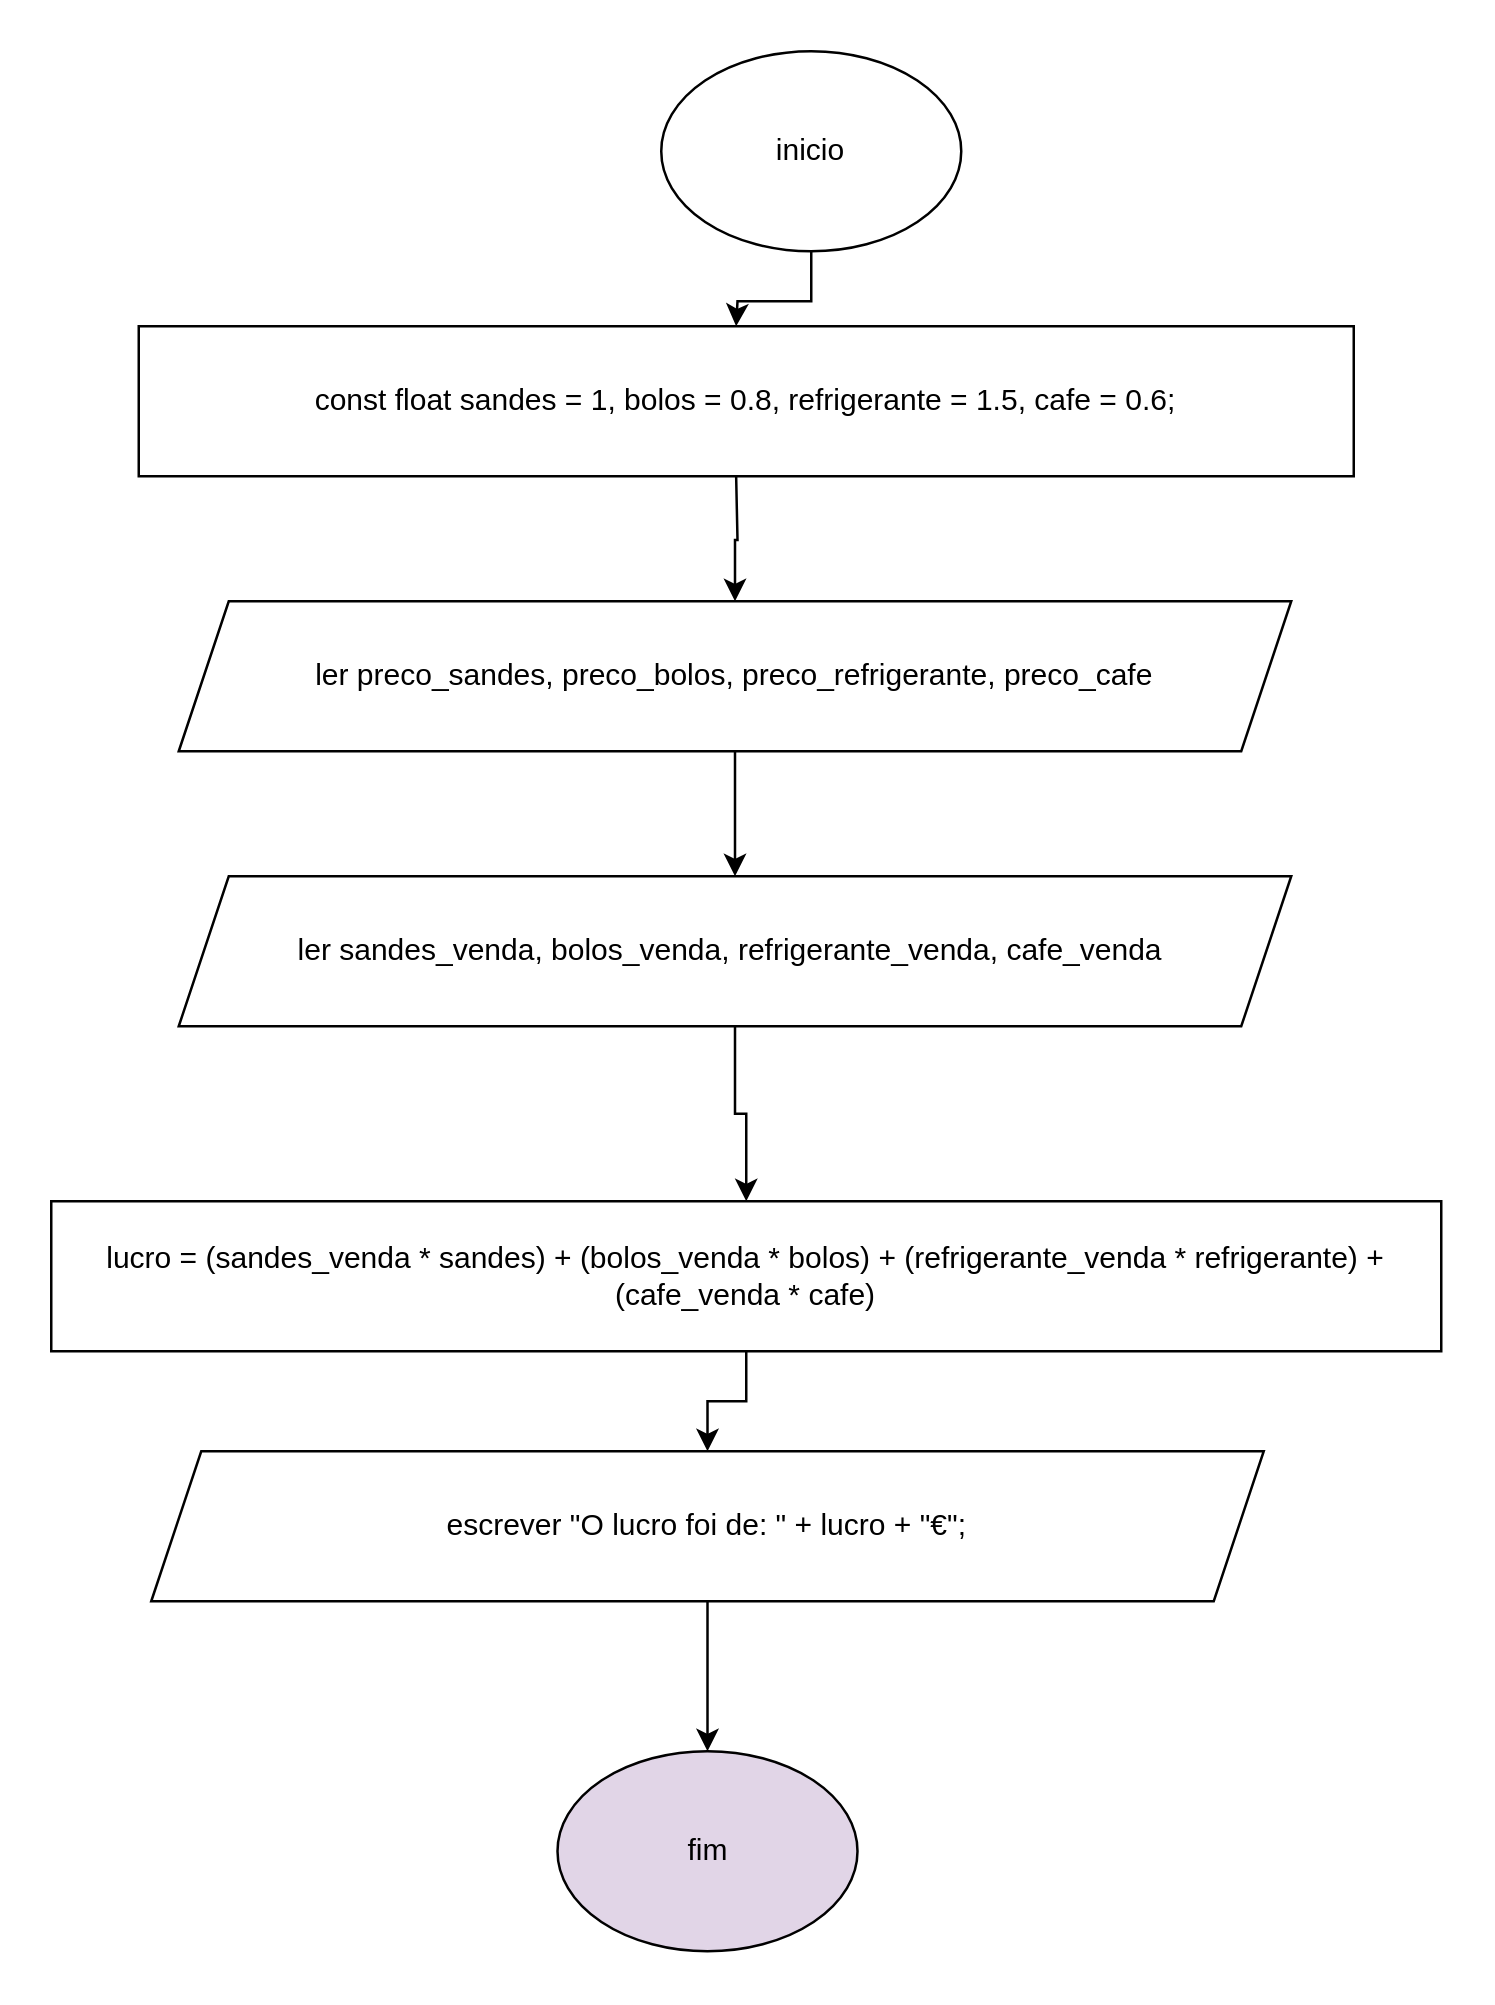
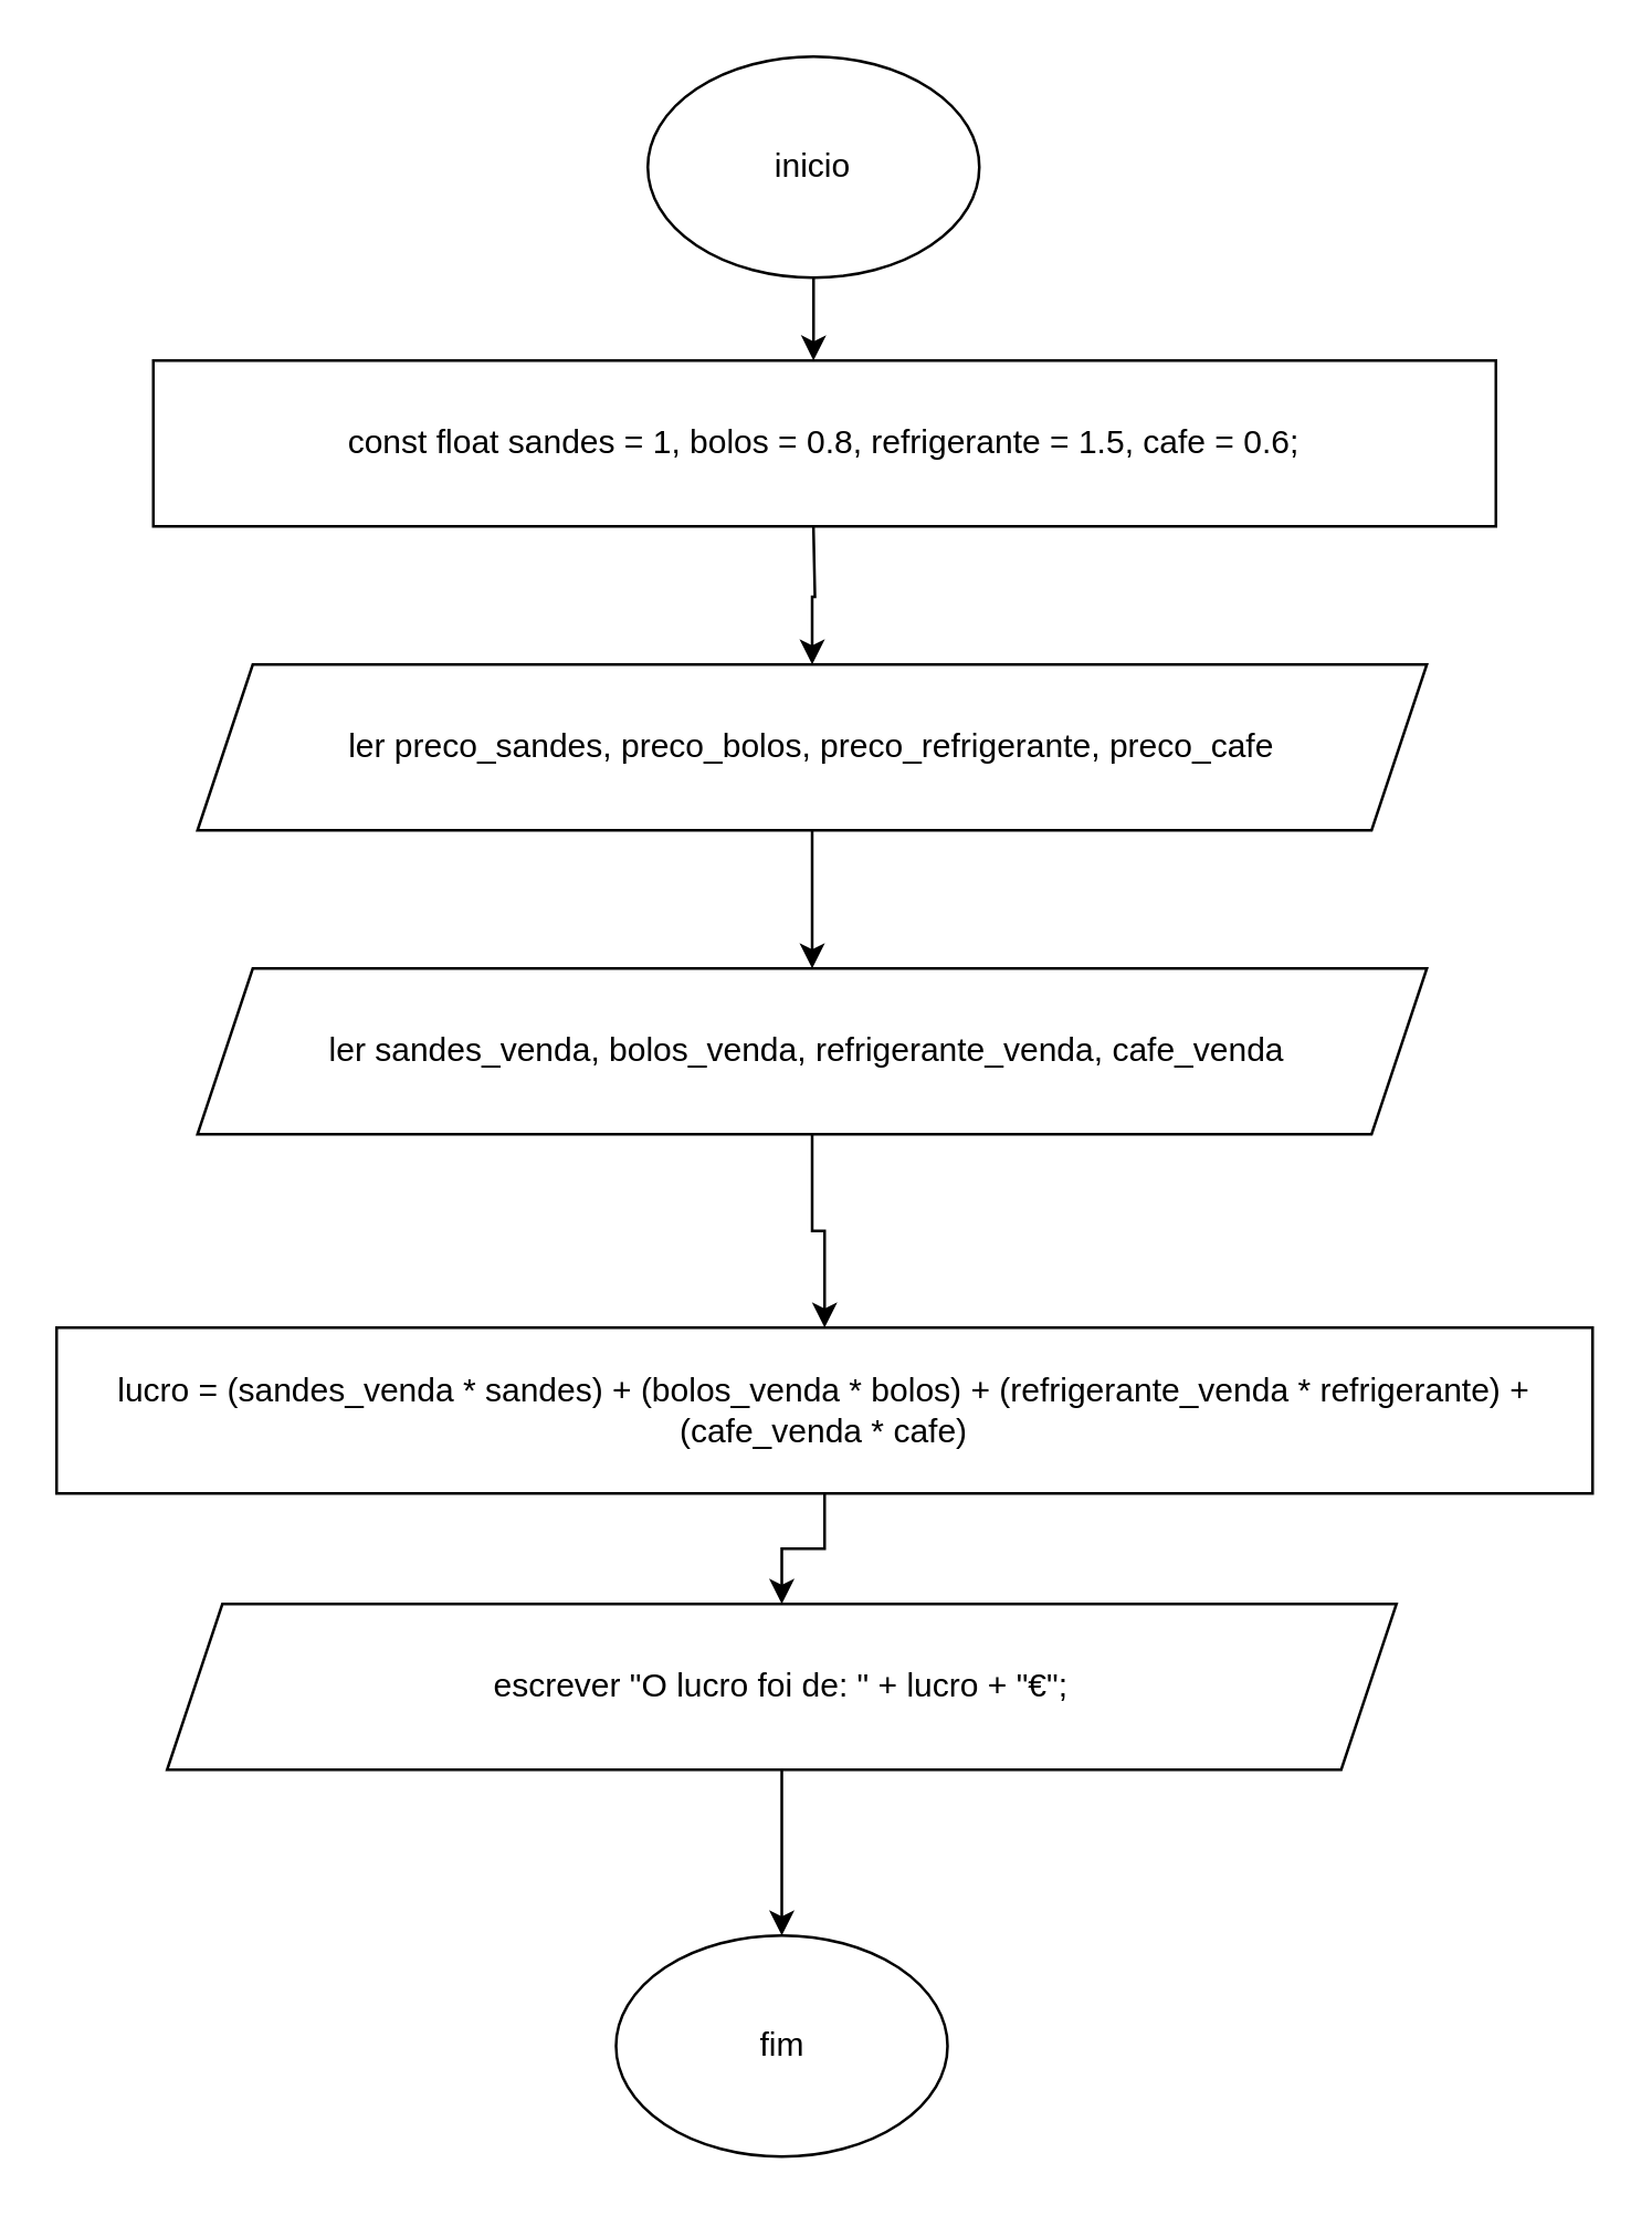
  <mxCell id="0" />
  <mxCell id="1" parent="0" />
  <mxCell id="2" value="" style="edgeStyle=orthogonalEdgeStyle;rounded=0;orthogonalLoop=1;jettySize=auto;html=1;" edge="1" parent="1" source="3"><mxGeometry relative="1" as="geometry"><mxPoint x="293.957" y="130" as="targetPoint" /></mxGeometry></mxCell>
- <mxCell id="3" value="inicio" style="ellipse;whiteSpace=wrap;html=1;" vertex="1" parent="1"><mxGeometry x="264" y="20" width="120" height="80" as="geometry" /></mxCell>
+ <mxCell id="3" value="inicio" style="ellipse;whiteSpace=wrap;html=1;" vertex="1" parent="1"><mxGeometry x="234" y="20" width="120" height="80" as="geometry" /></mxCell>
  <mxCell id="4" value="" style="edgeStyle=orthogonalEdgeStyle;rounded=0;orthogonalLoop=1;jettySize=auto;html=1;" edge="1" parent="1" target="6"><mxGeometry relative="1" as="geometry"><mxPoint x="293.957" y="190" as="sourcePoint" /></mxGeometry></mxCell>
  <mxCell id="5" value="" style="edgeStyle=orthogonalEdgeStyle;rounded=0;orthogonalLoop=1;jettySize=auto;html=1;" edge="1" parent="1" source="6" target="8"><mxGeometry relative="1" as="geometry" /></mxCell>
  <mxCell id="6" value="ler preco_sandes, preco_bolos, preco_refrigerante, preco_cafe" style="shape=parallelogram;perimeter=parallelogramPerimeter;whiteSpace=wrap;html=1;fixedSize=1;" vertex="1" parent="1"><mxGeometry x="71" y="240" width="445" height="60" as="geometry" /></mxCell>
  <mxCell id="7" value="" style="edgeStyle=orthogonalEdgeStyle;rounded=0;orthogonalLoop=1;jettySize=auto;html=1;" edge="1" parent="1" source="8" target="10"><mxGeometry relative="1" as="geometry" /></mxCell>
  <mxCell id="8" value="ler sandes_venda, bolos_venda, refrigerante_venda, cafe_venda&amp;nbsp;" style="shape=parallelogram;perimeter=parallelogramPerimeter;whiteSpace=wrap;html=1;fixedSize=1;" vertex="1" parent="1"><mxGeometry x="71" y="350" width="445" height="60" as="geometry" /></mxCell>
  <mxCell id="9" value="" style="edgeStyle=orthogonalEdgeStyle;rounded=0;orthogonalLoop=1;jettySize=auto;html=1;" edge="1" parent="1" source="10" target="14"><mxGeometry relative="1" as="geometry" /></mxCell>
  <mxCell id="10" value="lucro = (sandes_venda * sandes) + (bolos_venda * bolos) + (refrigerante_venda * refrigerante) + (cafe_venda * cafe)" style="rounded=0;whiteSpace=wrap;html=1;" vertex="1" parent="1"><mxGeometry x="20" y="480" width="556" height="60" as="geometry" /></mxCell>
- <mxCell id="11" value="fim" style="ellipse;whiteSpace=wrap;html=1;fillColor=#e1d5e7;" vertex="1" parent="1"><mxGeometry x="222.5" y="700" width="120" height="80" as="geometry" /></mxCell>
+ <mxCell id="11" value="fim" style="ellipse;whiteSpace=wrap;html=1;" vertex="1" parent="1"><mxGeometry x="222.5" y="700" width="120" height="80" as="geometry" /></mxCell>
  <mxCell id="12" value="const float sandes = 1, bolos = 0.8, refrigerante = 1.5, cafe = 0.6;" style="rounded=0;whiteSpace=wrap;html=1;" vertex="1" parent="1"><mxGeometry x="55" y="130" width="486" height="60" as="geometry" /></mxCell>
  <mxCell id="13" value="" style="edgeStyle=orthogonalEdgeStyle;rounded=0;orthogonalLoop=1;jettySize=auto;html=1;" edge="1" parent="1" source="14" target="11"><mxGeometry relative="1" as="geometry" /></mxCell>
  <mxCell id="14" value="escrever &quot;O lucro foi de: &quot; + lucro + &quot;€&quot;;" style="shape=parallelogram;perimeter=parallelogramPerimeter;whiteSpace=wrap;html=1;fixedSize=1;" vertex="1" parent="1"><mxGeometry x="60" y="580" width="445" height="60" as="geometry" /></mxCell>
